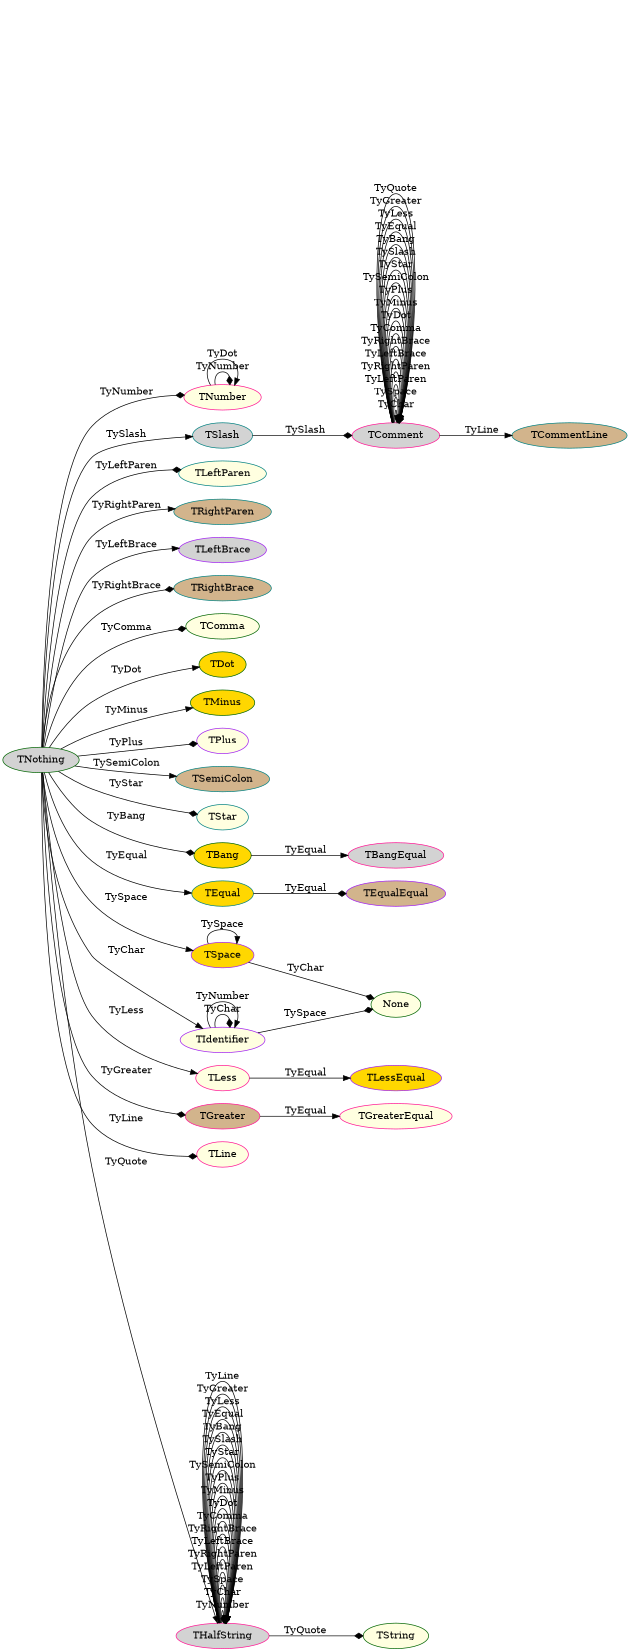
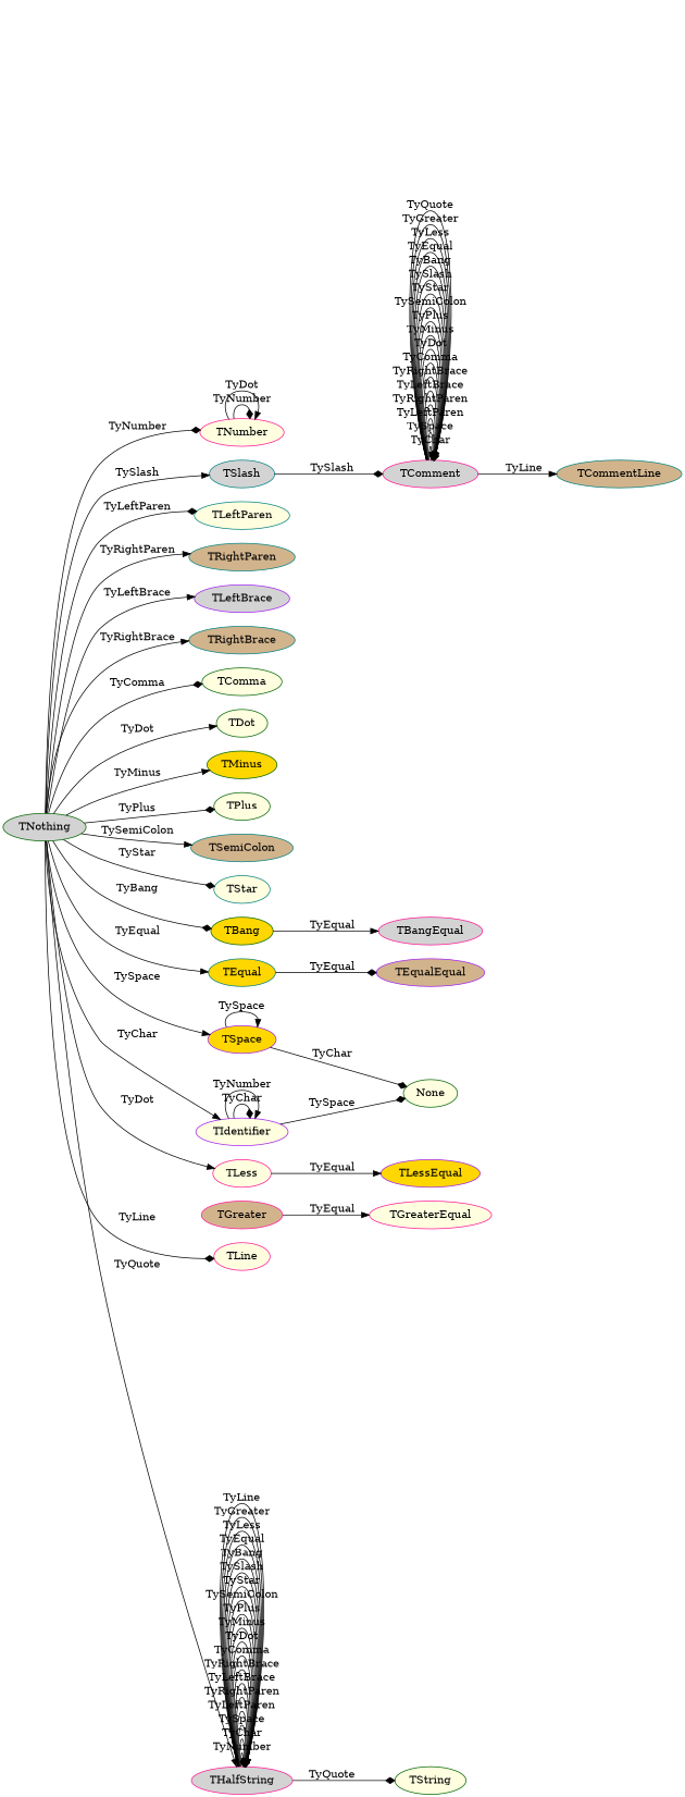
  digraph {
    rankdir=LR
    node [color=deeppink fillcolor=lightyellow style=filled]
    edge [arrowhead=normal]
    TNothing [color=darkgreen fillcolor=lightgrey]
    TNumber
    TIdentifier [color=purple]
    TLeftParen [color=teal]
    TRightParen [color=teal fillcolor=tan]
    TLeftBrace [color=purple fillcolor=lightgrey]
    TRightBrace [color=teal fillcolor=tan]
    TComma [color=darkgreen]
-   TDot [color=darkgreen fillcolor=gold]
+   TDot [color=darkgreen]
    TMinus [color=darkgreen fillcolor=gold]
-   TPlus [color=purple]
+   TPlus [color=darkgreen]
    TSemiColon [color=teal fillcolor=tan]
    TStar [color=teal]
    TSlash [color=teal fillcolor=lightgrey]
    TBang [color=darkgreen fillcolor=gold]
    TEqual [color=teal fillcolor=gold]
    TLess
    TGreater [fillcolor=tan]
    THalfString [fillcolor=lightgrey]
    TLine
    TSpace [color=purple fillcolor=gold]
    None [color=darkgreen]
    TComment [fillcolor=lightgrey]
    TBangEqual [fillcolor=lightgrey]
    TEqualEqual [color=purple fillcolor=tan]
    TLessEqual [color=purple fillcolor=gold]
    TGreaterEqual
    TString [color=darkgreen]
    TCommentLine [color=teal fillcolor=tan]
    TNothing -> TNumber [arrowhead=diamond label=TyNumber]
    TNothing -> TIdentifier [label=TyChar]
    TNothing -> TLeftParen [arrowhead=diamond label=TyLeftParen]
    TNothing -> TRightParen [label=TyRightParen]
    TNothing -> TLeftBrace [label=TyLeftBrace]
-   TNothing -> TRightBrace [arrowhead=diamond label=TyRightBrace]
+   TNothing -> TRightBrace [label=TyRightBrace]
    TNothing -> TComma [arrowhead=diamond label=TyComma]
    TNothing -> TDot [label=TyDot]
    TNothing -> TMinus [label=TyMinus]
    TNothing -> TPlus [arrowhead=diamond label=TyPlus]
    TNothing -> TSemiColon [label=TySemiColon]
    TNothing -> TStar [arrowhead=diamond label=TyStar]
    TNothing -> TSlash [label=TySlash]
    TNothing -> TBang [arrowhead=diamond label=TyBang]
    TNothing -> TEqual [label=TyEqual]
-   TNothing -> TLess [label=TyLess]
-   TNothing -> TGreater [arrowhead=diamond label=TyGreater]
+   TNothing -> TLess [label=TyDot]
    TNothing -> THalfString [label=TyQuote]
    TNothing -> TLine [arrowhead=diamond label=TyLine]
    TNothing -> TSpace [label=TySpace]
    TNumber -> TNumber [arrowhead=diamond label=TyNumber]
    TNumber -> TNumber [label=TyDot]
    TIdentifier -> TIdentifier [arrowhead=diamond label=TyChar]
    TIdentifier -> TIdentifier [label=TyNumber]
    TIdentifier -> None [arrowhead=diamond label=TySpace]
    TSlash -> TComment [arrowhead=diamond label=TySlash]
    TBang -> TBangEqual [label=TyEqual]
    TEqual -> TEqualEqual [arrowhead=diamond label=TyEqual]
    TLess -> TLessEqual [label=TyEqual]
    TGreater -> TGreaterEqual [label=TyEqual]
    THalfString -> THalfString [arrowhead=diamond label=TyNumber]
    THalfString -> THalfString [label=TyChar]
    THalfString -> THalfString [label=TySpace]
    THalfString -> THalfString [label=TyLeftParen]
    THalfString -> THalfString [arrowhead=diamond label=TyRightParen]
    THalfString -> THalfString [label=TyLeftBrace]
    THalfString -> THalfString [arrowhead=diamond label=TyRightBrace]
    THalfString -> THalfString [label=TyComma]
    THalfString -> THalfString [label=TyDot]
    THalfString -> THalfString [arrowhead=diamond label=TyMinus]
    THalfString -> THalfString [arrowhead=diamond label=TyPlus]
    THalfString -> THalfString [arrowhead=diamond label=TySemiColon]
    THalfString -> THalfString [label=TyStar]
    THalfString -> THalfString [label=TySlash]
    THalfString -> THalfString [label=TyBang]
    THalfString -> THalfString [label=TyEqual]
    THalfString -> THalfString [label=TyLess]
    THalfString -> THalfString [label=TyGreater]
    THalfString -> THalfString [label=TyLine]
    THalfString -> TString [arrowhead=diamond label=TyQuote]
    TSpace -> TSpace [label=TySpace]
    TSpace -> None [arrowhead=diamond label=TyChar]
    TComment -> TComment [label=TyChar]
    TComment -> TComment [arrowhead=diamond label=TySpace]
    TComment -> TComment [label=TyLeftParen]
    TComment -> TComment [label=TyRightParen]
    TComment -> TComment [arrowhead=diamond label=TyLeftBrace]
    TComment -> TComment [arrowhead=diamond label=TyRightBrace]
    TComment -> TComment [label=TyComma]
    TComment -> TComment [arrowhead=diamond label=TyDot]
    TComment -> TComment [arrowhead=diamond label=TyMinus]
    TComment -> TComment [label=TyPlus]
    TComment -> TComment [label=TySemiColon]
    TComment -> TComment [arrowhead=diamond label=TyStar]
    TComment -> TComment [arrowhead=diamond label=TySlash]
    TComment -> TComment [arrowhead=diamond label=TyBang]
    TComment -> TComment [label=TyEqual]
    TComment -> TComment [label=TyLess]
    TComment -> TComment [label=TyGreater]
    TComment -> TComment [arrowhead=diamond label=TyQuote]
    TComment -> TCommentLine [label=TyLine]
  }
